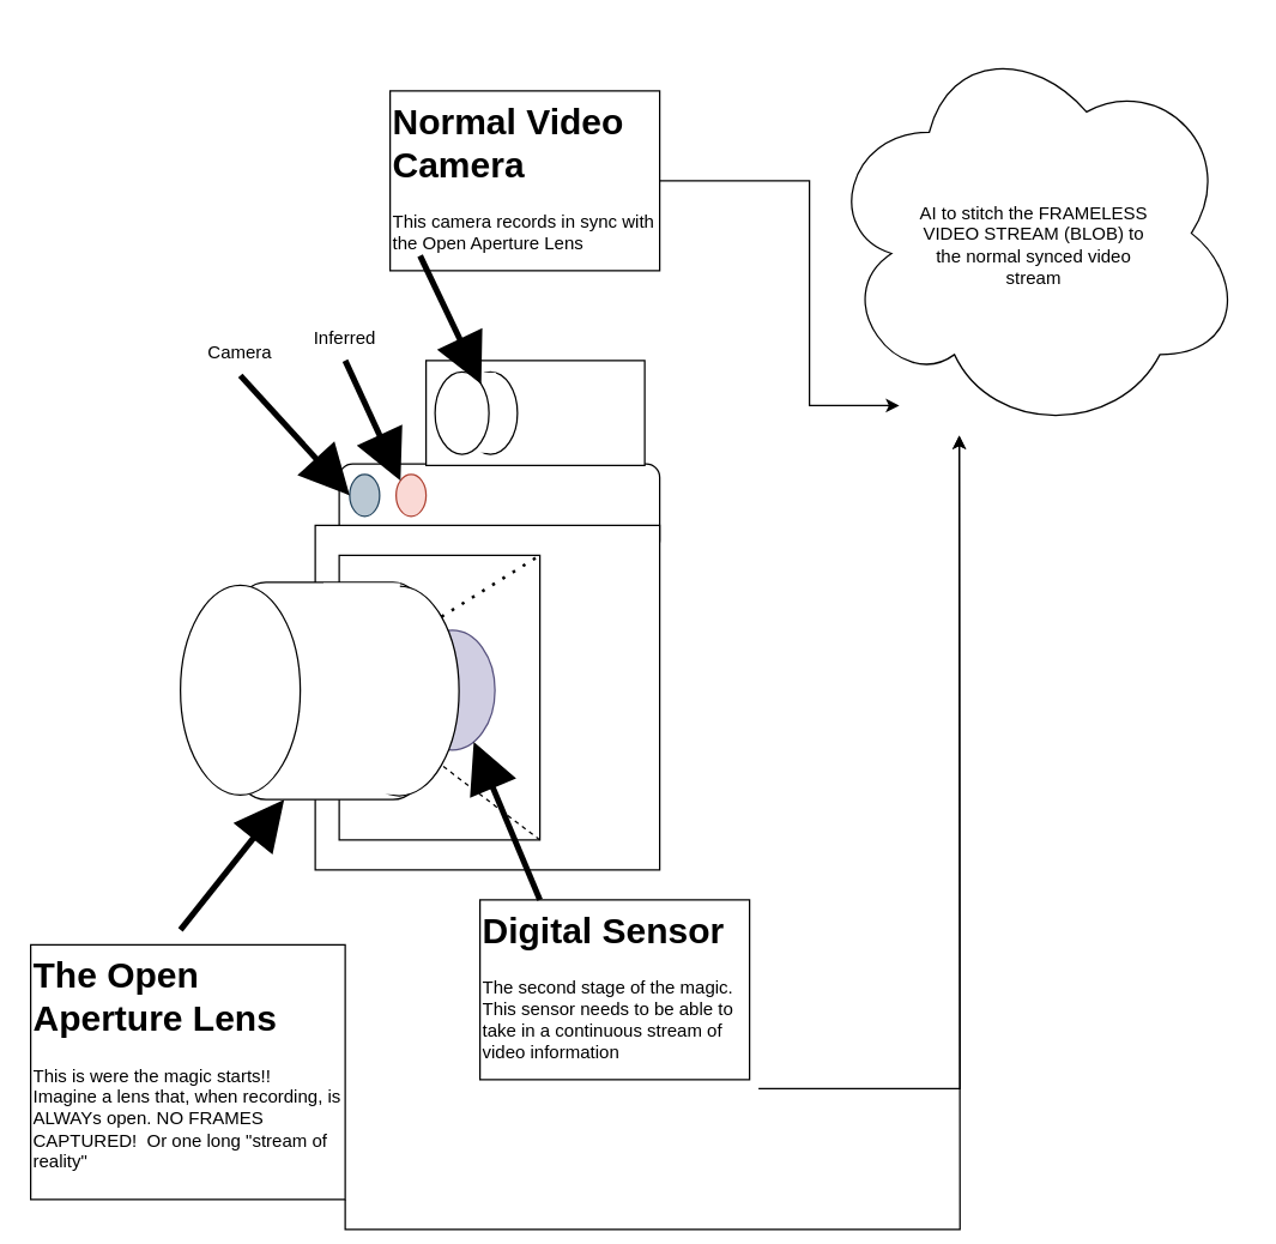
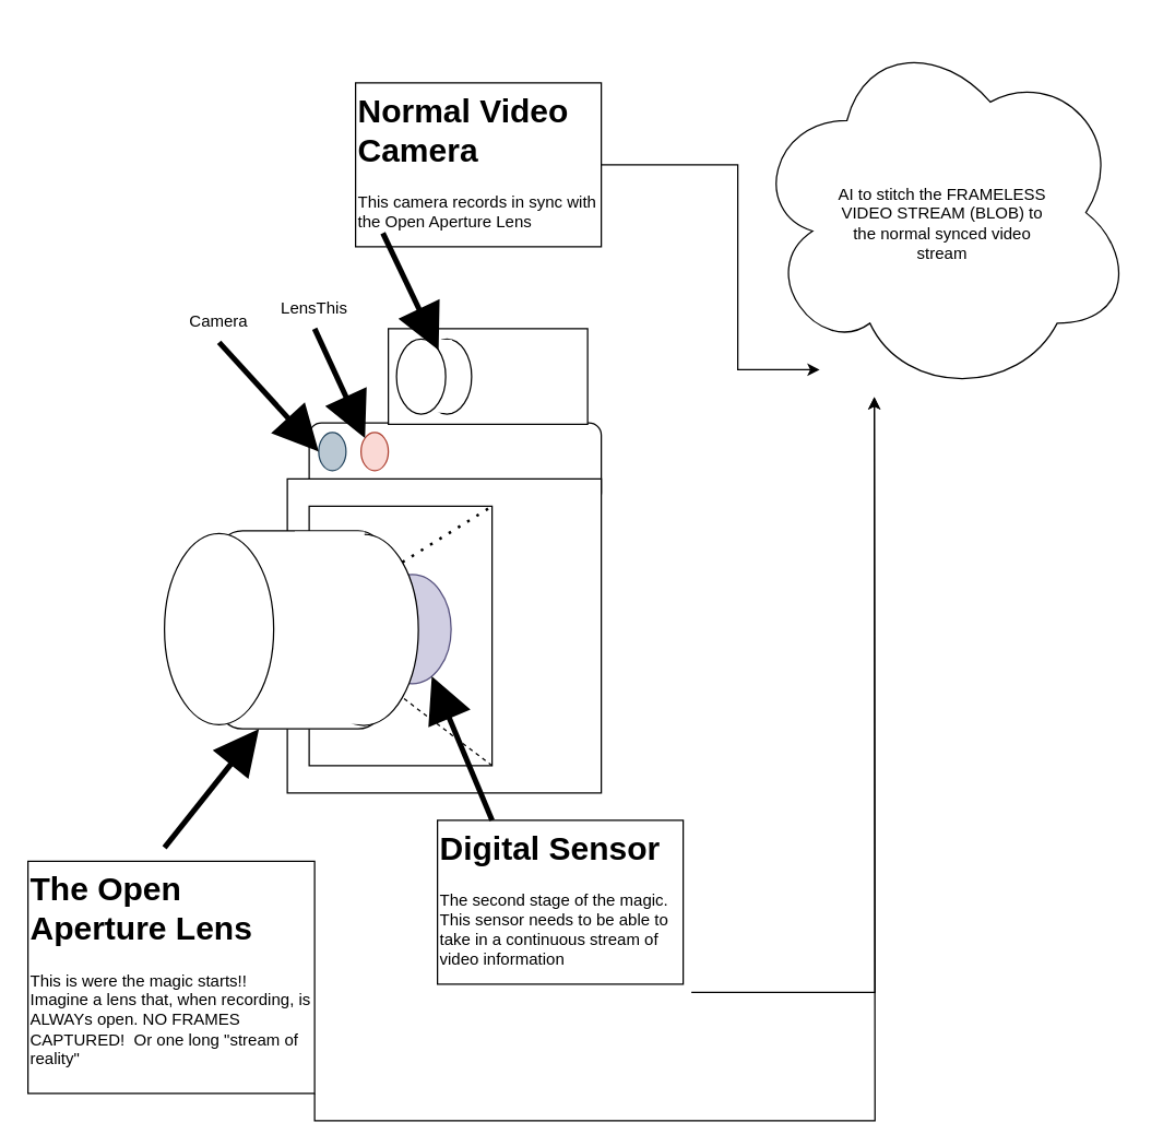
  <mxCell id="0" />
  <mxCell id="1" parent="0" />
  <mxCell id="2" value="" style="rounded=1;whiteSpace=wrap;html=1;" vertex="1" parent="1"><mxGeometry x="226" y="309" width="214" height="60" as="geometry" /></mxCell>
  <mxCell id="3" value="" style="whiteSpace=wrap;html=1;aspect=fixed;" vertex="1" parent="1"><mxGeometry x="210" y="350" width="230" height="230" as="geometry" /></mxCell>
  <mxCell id="4" value="" style="rounded=0;whiteSpace=wrap;html=1;" vertex="1" parent="1"><mxGeometry x="226" y="370" width="134" height="190" as="geometry" /></mxCell>
  <mxCell id="5" value="" style="endArrow=none;dashed=1;html=1;dashPattern=1 3;strokeWidth=2;rounded=0;exitX=1;exitY=0;exitDx=0;exitDy=0;entryX=1;entryY=0;entryDx=0;entryDy=0;" edge="1" parent="1" source="32" target="4"><mxGeometry width="50" height="50" relative="1" as="geometry"><mxPoint x="400" y="460" as="sourcePoint" /><mxPoint x="450" y="410" as="targetPoint" /></mxGeometry></mxCell>
  <mxCell id="6" value="" style="endArrow=none;dashed=1;html=1;rounded=0;exitX=1;exitY=1;exitDx=0;exitDy=0;entryX=1;entryY=1;entryDx=0;entryDy=0;" edge="1" parent="1" source="4" target="32"><mxGeometry width="50" height="50" relative="1" as="geometry"><mxPoint x="400" y="460" as="sourcePoint" /><mxPoint x="450" y="410" as="targetPoint" /></mxGeometry></mxCell>
  <mxCell id="7" value="" style="endArrow=block;html=1;rounded=0;endFill=1;startSize=21;endSize=23;strokeWidth=4;entryX=0.25;entryY=1;entryDx=0;entryDy=0;" edge="1" parent="1" target="30"><mxGeometry width="50" height="50" relative="1" as="geometry"><mxPoint x="120" y="620" as="sourcePoint" /><mxPoint x="200" y="540" as="targetPoint" /></mxGeometry></mxCell>
  <mxCell id="8" style="edgeStyle=orthogonalEdgeStyle;rounded=0;orthogonalLoop=1;jettySize=auto;html=1;exitX=1;exitY=1;exitDx=0;exitDy=0;" edge="1" parent="1" source="9"><mxGeometry relative="1" as="geometry"><mxPoint x="640" y="290" as="targetPoint" /></mxGeometry></mxCell>
  <mxCell id="9" value="&lt;h1 style=&quot;margin-top: 0px;&quot;&gt;The Open Aperture Lens&lt;/h1&gt;&lt;p&gt;This is were the magic starts!!&amp;nbsp; Imagine a lens that, when recording, is ALWAYs open. NO FRAMES CAPTURED!&amp;nbsp; Or one long &quot;stream of reality&quot;&lt;/p&gt;" style="text;html=1;whiteSpace=wrap;overflow=hidden;rounded=0;strokeColor=default;" vertex="1" parent="1"><mxGeometry x="20" y="630" width="210" height="170" as="geometry" /></mxCell>
  <mxCell id="10" value="" style="ellipse;whiteSpace=wrap;html=1;fillColor=#bac8d3;strokeColor=#23445d;" vertex="1" parent="1"><mxGeometry x="233" y="316" width="20" height="28" as="geometry" /></mxCell>
  <mxCell id="11" value="" style="ellipse;whiteSpace=wrap;html=1;fillColor=#fad9d5;strokeColor=#ae4132;" vertex="1" parent="1"><mxGeometry x="264" y="316" width="20" height="28" as="geometry" /></mxCell>
  <mxCell id="12" value="" style="endArrow=block;html=1;rounded=0;endFill=1;startSize=21;endSize=23;strokeWidth=4;entryX=0;entryY=0;entryDx=0;entryDy=0;" edge="1" parent="1" target="11"><mxGeometry width="50" height="50" relative="1" as="geometry"><mxPoint x="230" y="240" as="sourcePoint" /><mxPoint x="199" y="543" as="targetPoint" /></mxGeometry></mxCell>
  <mxCell id="13" value="" style="endArrow=block;html=1;rounded=0;endFill=1;startSize=21;endSize=23;strokeWidth=4;entryX=0.25;entryY=1;entryDx=0;entryDy=0;" edge="1" parent="1"><mxGeometry width="50" height="50" relative="1" as="geometry"><mxPoint x="160" y="250" as="sourcePoint" /><mxPoint x="233" y="330" as="targetPoint" /></mxGeometry></mxCell>
- <mxCell id="14" value="Inferred" style="text;html=1;align=center;verticalAlign=middle;whiteSpace=wrap;rounded=0;" vertex="1" parent="1"><mxGeometry x="200" y="210" width="60" height="30" as="geometry" /></mxCell>
+ <mxCell id="14" value="LensThis" style="text;html=1;align=center;verticalAlign=middle;whiteSpace=wrap;rounded=0;" vertex="1" parent="1"><mxGeometry x="200" y="210" width="60" height="30" as="geometry" /></mxCell>
  <mxCell id="15" value="" style="ellipse;whiteSpace=wrap;html=1;fillColor=#d0cee2;strokeColor=#56517e;" vertex="1" parent="1"><mxGeometry x="273" y="420" width="57" height="80" as="geometry" /></mxCell>
  <mxCell id="16" value="Camera" style="text;html=1;align=center;verticalAlign=middle;whiteSpace=wrap;rounded=0;" vertex="1" parent="1"><mxGeometry x="130" y="220" width="60" height="30" as="geometry" /></mxCell>
  <mxCell id="17" value="" style="rounded=0;whiteSpace=wrap;html=1;" vertex="1" parent="1"><mxGeometry x="284" y="240" width="146" height="70" as="geometry" /></mxCell>
  <mxCell id="18" value="" style="ellipse;whiteSpace=wrap;html=1;" vertex="1" parent="1"><mxGeometry x="309" y="247.5" width="36" height="55" as="geometry" /></mxCell>
  <mxCell id="19" value="" style="rounded=0;whiteSpace=wrap;html=1;strokeColor=#FFFFFF;" vertex="1" parent="1"><mxGeometry x="306" y="248.5" width="24" height="52.5" as="geometry" /></mxCell>
  <mxCell id="20" value="" style="ellipse;whiteSpace=wrap;html=1;" vertex="1" parent="1"><mxGeometry x="290" y="247.5" width="36" height="55" as="geometry" /></mxCell>
  <mxCell id="21" value="" style="endArrow=block;html=1;rounded=0;endFill=1;startSize=21;endSize=23;strokeWidth=4;entryX=1;entryY=0;entryDx=0;entryDy=0;" edge="1" parent="1" target="20"><mxGeometry width="50" height="50" relative="1" as="geometry"><mxPoint x="280" y="170" as="sourcePoint" /><mxPoint x="320" y="150" as="targetPoint" /></mxGeometry></mxCell>
  <mxCell id="22" style="edgeStyle=orthogonalEdgeStyle;rounded=0;orthogonalLoop=1;jettySize=auto;html=1;exitX=1;exitY=0.5;exitDx=0;exitDy=0;" edge="1" parent="1" source="23"><mxGeometry relative="1" as="geometry"><mxPoint x="600" y="270" as="targetPoint" /><Array as="points"><mxPoint x="540" y="120" /><mxPoint x="540" y="270" /></Array></mxGeometry></mxCell>
  <mxCell id="23" value="&lt;h1 style=&quot;margin-top: 0px;&quot;&gt;Normal Video Camera&lt;/h1&gt;&lt;p&gt;This camera records in sync with the Open Aperture Lens&lt;/p&gt;" style="text;html=1;whiteSpace=wrap;overflow=hidden;rounded=0;strokeColor=default;" vertex="1" parent="1"><mxGeometry x="260" y="60" width="180" height="120" as="geometry" /></mxCell>
  <mxCell id="24" value="" style="endArrow=block;html=1;rounded=0;endFill=1;startSize=21;endSize=23;strokeWidth=4;" edge="1" parent="1" target="15"><mxGeometry width="50" height="50" relative="1" as="geometry"><mxPoint x="360" y="600" as="sourcePoint" /><mxPoint x="380" y="630" as="targetPoint" /></mxGeometry></mxCell>
  <mxCell id="25" style="edgeStyle=orthogonalEdgeStyle;rounded=0;orthogonalLoop=1;jettySize=auto;html=1;exitX=1;exitY=1;exitDx=0;exitDy=0;" edge="1" parent="1" source="26"><mxGeometry relative="1" as="geometry"><mxPoint x="640" y="290" as="targetPoint" /></mxGeometry></mxCell>
  <mxCell id="26" value="&lt;h1 style=&quot;margin-top: 0px;&quot;&gt;Digital Sensor&lt;/h1&gt;&lt;p&gt;The second stage of the magic.&amp;nbsp; This sensor needs to be able to take in a continuous stream of video information&amp;nbsp;&lt;/p&gt;" style="text;html=1;whiteSpace=wrap;overflow=hidden;rounded=0;strokeColor=#000000;perimeterSpacing=6;" vertex="1" parent="1"><mxGeometry x="320" y="600" width="180" height="120" as="geometry" /></mxCell>
  <mxCell id="27" value="" style="ellipse;shape=cloud;whiteSpace=wrap;html=1;" vertex="1" parent="1"><mxGeometry x="550" y="20" width="280" height="270" as="geometry" /></mxCell>
  <mxCell id="28" value="AI to stitch the FRAMELESS VIDEO STREAM (BLOB) to the normal synced video stream" style="text;html=1;align=center;verticalAlign=middle;whiteSpace=wrap;rounded=0;" vertex="1" parent="1"><mxGeometry x="610" y="105" width="160" height="115" as="geometry" /></mxCell>
  <mxCell id="29" value="" style="group;strokeWidth=0;glass=0;dashed=1;dashPattern=1 4;" vertex="1" connectable="0" parent="1"><mxGeometry x="120" y="388" width="186" height="160" as="geometry" /></mxCell>
  <mxCell id="30" value="" style="rounded=1;whiteSpace=wrap;html=1;" vertex="1" parent="29"><mxGeometry x="39" width="121" height="145" as="geometry" /></mxCell>
  <mxCell id="31" value="" style="ellipse;whiteSpace=wrap;html=1;" vertex="1" parent="29"><mxGeometry y="2" width="80" height="140" as="geometry" /></mxCell>
  <mxCell id="32" value="" style="ellipse;whiteSpace=wrap;html=1;" vertex="1" parent="29"><mxGeometry x="106" y="2.5" width="80" height="140" as="geometry" /></mxCell>
  <mxCell id="33" value="" style="rounded=0;whiteSpace=wrap;html=1;strokeColor=#FFFFFF;" vertex="1" parent="29"><mxGeometry x="96" y="1" width="50" height="140" as="geometry" /></mxCell>
